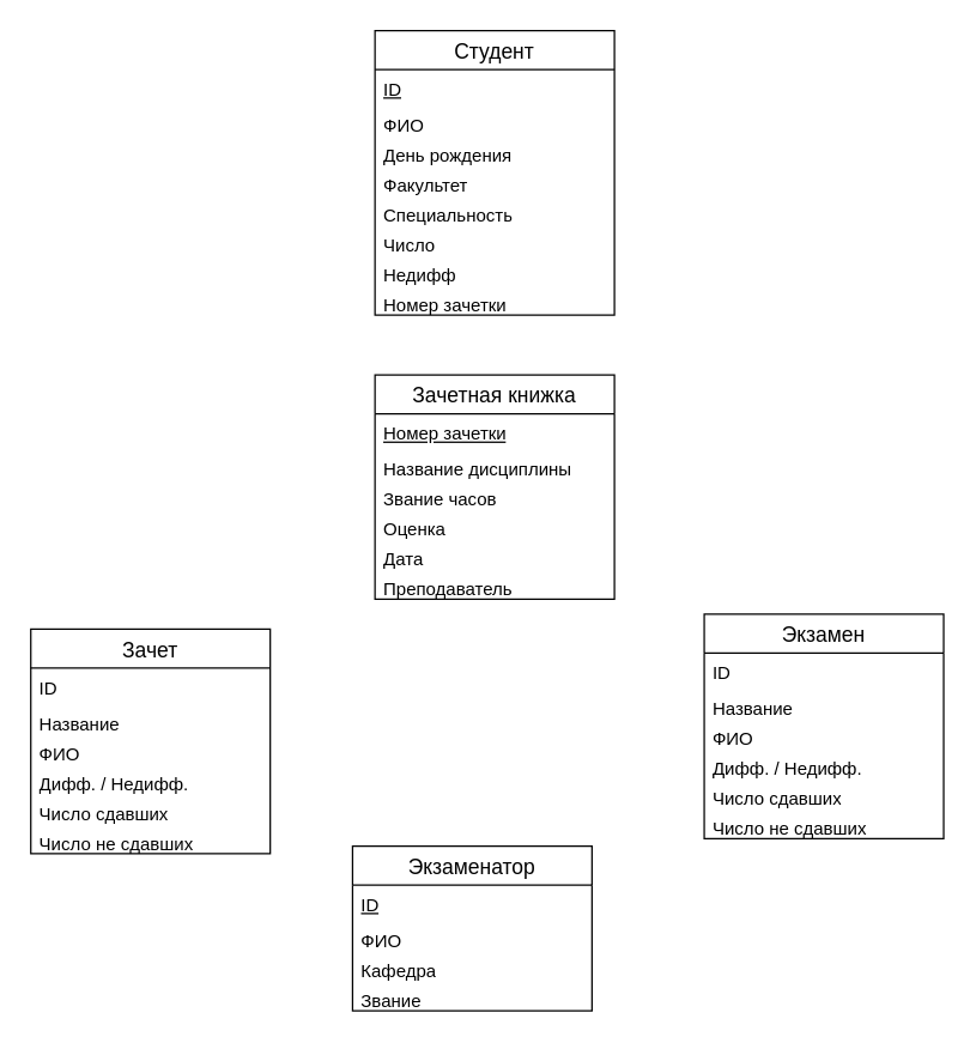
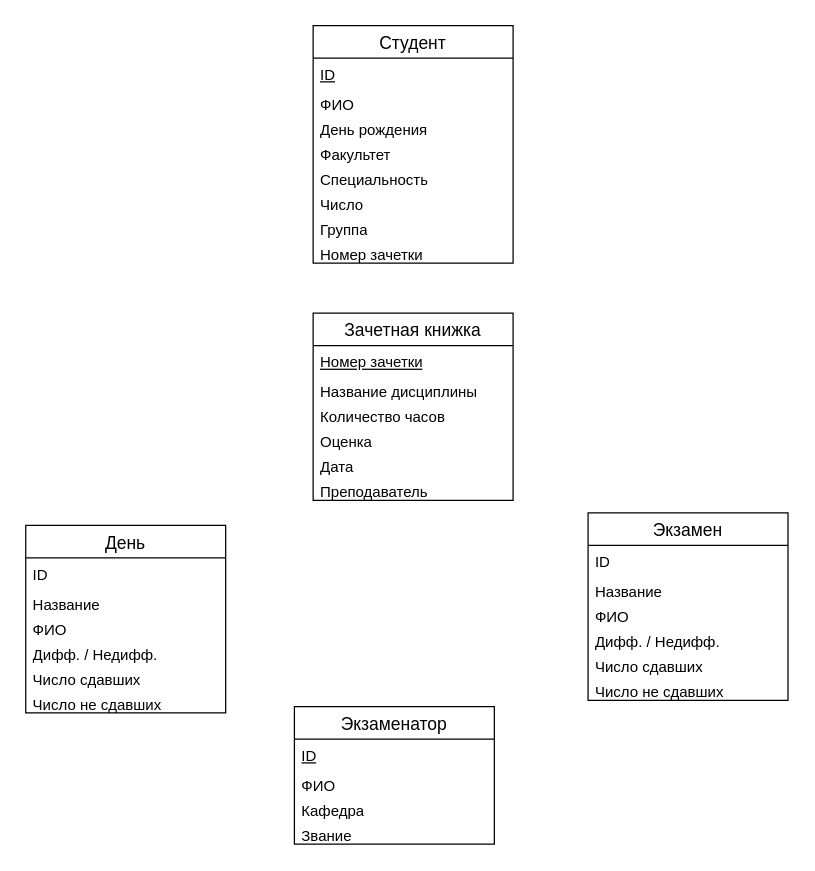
  <mxCell id="0" />
  <mxCell id="1" parent="0" />
  <mxCell id="2" value="Студент" style="swimlane;fontStyle=0;childLayout=stackLayout;horizontal=1;startSize=26;horizontalStack=0;resizeParent=1;resizeParentMax=0;resizeLast=0;collapsible=1;marginBottom=0;align=center;fontSize=14;" vertex="1" parent="1"><mxGeometry x="250" y="20" width="160" height="190" as="geometry" /></mxCell>
  <mxCell id="3" value="&lt;u&gt;ID&lt;/u&gt;" style="text;strokeColor=none;fillColor=none;spacingLeft=4;spacingRight=4;overflow=hidden;rotatable=0;points=[[0,0.5],[1,0.5]];portConstraint=eastwest;fontSize=12;whiteSpace=wrap;html=1;" vertex="1" parent="2"><mxGeometry y="26" width="160" height="24" as="geometry" /></mxCell>
  <mxCell id="4" value="ФИО" style="text;strokeColor=none;fillColor=none;spacingLeft=4;spacingRight=4;overflow=hidden;rotatable=0;points=[[0,0.5],[1,0.5]];portConstraint=eastwest;fontSize=12;whiteSpace=wrap;html=1;" vertex="1" parent="2"><mxGeometry y="50" width="160" height="20" as="geometry" /></mxCell>
  <mxCell id="5" value="День рождения" style="text;strokeColor=none;fillColor=none;spacingLeft=4;spacingRight=4;overflow=hidden;rotatable=0;points=[[0,0.5],[1,0.5]];portConstraint=eastwest;fontSize=12;whiteSpace=wrap;html=1;" vertex="1" parent="2"><mxGeometry y="70" width="160" height="20" as="geometry" /></mxCell>
  <mxCell id="6" value="Факультет" style="text;strokeColor=none;fillColor=none;spacingLeft=4;spacingRight=4;overflow=hidden;rotatable=0;points=[[0,0.5],[1,0.5]];portConstraint=eastwest;fontSize=12;whiteSpace=wrap;html=1;" vertex="1" parent="2"><mxGeometry y="90" width="160" height="20" as="geometry" /></mxCell>
  <mxCell id="7" value="Специальность" style="text;strokeColor=none;fillColor=none;spacingLeft=4;spacingRight=4;overflow=hidden;rotatable=0;points=[[0,0.5],[1,0.5]];portConstraint=eastwest;fontSize=12;whiteSpace=wrap;html=1;" vertex="1" parent="2"><mxGeometry y="110" width="160" height="20" as="geometry" /></mxCell>
  <mxCell id="8" value="Число" style="text;strokeColor=none;fillColor=none;spacingLeft=4;spacingRight=4;overflow=hidden;rotatable=0;points=[[0,0.5],[1,0.5]];portConstraint=eastwest;fontSize=12;whiteSpace=wrap;html=1;" vertex="1" parent="2"><mxGeometry y="130" width="160" height="20" as="geometry" /></mxCell>
- <mxCell id="9" value="Недифф" style="text;strokeColor=none;fillColor=none;spacingLeft=4;spacingRight=4;overflow=hidden;rotatable=0;points=[[0,0.5],[1,0.5]];portConstraint=eastwest;fontSize=12;whiteSpace=wrap;html=1;" vertex="1" parent="2"><mxGeometry y="150" width="160" height="20" as="geometry" /></mxCell>
+ <mxCell id="9" value="Группа" style="text;strokeColor=none;fillColor=none;spacingLeft=4;spacingRight=4;overflow=hidden;rotatable=0;points=[[0,0.5],[1,0.5]];portConstraint=eastwest;fontSize=12;whiteSpace=wrap;html=1;" vertex="1" parent="2"><mxGeometry y="150" width="160" height="20" as="geometry" /></mxCell>
  <mxCell id="10" value="Номер зачетки" style="text;strokeColor=none;fillColor=none;spacingLeft=4;spacingRight=4;overflow=hidden;rotatable=0;points=[[0,0.5],[1,0.5]];portConstraint=eastwest;fontSize=12;whiteSpace=wrap;html=1;" vertex="1" parent="2"><mxGeometry y="170" width="160" height="20" as="geometry" /></mxCell>
  <mxCell id="11" value="Зачетная книжка" style="swimlane;fontStyle=0;childLayout=stackLayout;horizontal=1;startSize=26;horizontalStack=0;resizeParent=1;resizeParentMax=0;resizeLast=0;collapsible=1;marginBottom=0;align=center;fontSize=14;" vertex="1" parent="1"><mxGeometry x="250" y="250" width="160" height="150" as="geometry" /></mxCell>
  <mxCell id="12" value="&lt;u&gt;Номер зачетки&lt;/u&gt;" style="text;strokeColor=none;fillColor=none;spacingLeft=4;spacingRight=4;overflow=hidden;rotatable=0;points=[[0,0.5],[1,0.5]];portConstraint=eastwest;fontSize=12;whiteSpace=wrap;html=1;" vertex="1" parent="11"><mxGeometry y="26" width="160" height="24" as="geometry" /></mxCell>
  <mxCell id="13" value="Название дисциплины" style="text;strokeColor=none;fillColor=none;spacingLeft=4;spacingRight=4;overflow=hidden;rotatable=0;points=[[0,0.5],[1,0.5]];portConstraint=eastwest;fontSize=12;whiteSpace=wrap;html=1;" vertex="1" parent="11"><mxGeometry y="50" width="160" height="20" as="geometry" /></mxCell>
- <mxCell id="14" value="Звание часов" style="text;strokeColor=none;fillColor=none;spacingLeft=4;spacingRight=4;overflow=hidden;rotatable=0;points=[[0,0.5],[1,0.5]];portConstraint=eastwest;fontSize=12;whiteSpace=wrap;html=1;" vertex="1" parent="11"><mxGeometry y="70" width="160" height="20" as="geometry" /></mxCell>
+ <mxCell id="14" value="Количество часов" style="text;strokeColor=none;fillColor=none;spacingLeft=4;spacingRight=4;overflow=hidden;rotatable=0;points=[[0,0.5],[1,0.5]];portConstraint=eastwest;fontSize=12;whiteSpace=wrap;html=1;" vertex="1" parent="11"><mxGeometry y="70" width="160" height="20" as="geometry" /></mxCell>
  <mxCell id="15" value="Оценка" style="text;strokeColor=none;fillColor=none;spacingLeft=4;spacingRight=4;overflow=hidden;rotatable=0;points=[[0,0.5],[1,0.5]];portConstraint=eastwest;fontSize=12;whiteSpace=wrap;html=1;" vertex="1" parent="11"><mxGeometry y="90" width="160" height="20" as="geometry" /></mxCell>
  <mxCell id="16" value="Дата" style="text;strokeColor=none;fillColor=none;spacingLeft=4;spacingRight=4;overflow=hidden;rotatable=0;points=[[0,0.5],[1,0.5]];portConstraint=eastwest;fontSize=12;whiteSpace=wrap;html=1;" vertex="1" parent="11"><mxGeometry y="110" width="160" height="20" as="geometry" /></mxCell>
  <mxCell id="17" value="Преподаватель" style="text;strokeColor=none;fillColor=none;spacingLeft=4;spacingRight=4;overflow=hidden;rotatable=0;points=[[0,0.5],[1,0.5]];portConstraint=eastwest;fontSize=12;whiteSpace=wrap;html=1;" vertex="1" parent="11"><mxGeometry y="130" width="160" height="20" as="geometry" /></mxCell>
- <mxCell id="18" value="Зачет" style="swimlane;fontStyle=0;childLayout=stackLayout;horizontal=1;startSize=26;horizontalStack=0;resizeParent=1;resizeParentMax=0;resizeLast=0;collapsible=1;marginBottom=0;align=center;fontSize=14;" vertex="1" parent="1"><mxGeometry x="20" y="420" width="160" height="150" as="geometry" /></mxCell>
+ <mxCell id="18" value="День" style="swimlane;fontStyle=0;childLayout=stackLayout;horizontal=1;startSize=26;horizontalStack=0;resizeParent=1;resizeParentMax=0;resizeLast=0;collapsible=1;marginBottom=0;align=center;fontSize=14;" vertex="1" parent="1"><mxGeometry x="20" y="420" width="160" height="150" as="geometry" /></mxCell>
  <mxCell id="19" value="ID" style="text;strokeColor=none;fillColor=none;spacingLeft=4;spacingRight=4;overflow=hidden;rotatable=0;points=[[0,0.5],[1,0.5]];portConstraint=eastwest;fontSize=12;whiteSpace=wrap;html=1;" vertex="1" parent="18"><mxGeometry y="26" width="160" height="24" as="geometry" /></mxCell>
  <mxCell id="20" value="Название&amp;nbsp;" style="text;strokeColor=none;fillColor=none;spacingLeft=4;spacingRight=4;overflow=hidden;rotatable=0;points=[[0,0.5],[1,0.5]];portConstraint=eastwest;fontSize=12;whiteSpace=wrap;html=1;" vertex="1" parent="18"><mxGeometry y="50" width="160" height="20" as="geometry" /></mxCell>
  <mxCell id="21" value="ФИО" style="text;strokeColor=none;fillColor=none;spacingLeft=4;spacingRight=4;overflow=hidden;rotatable=0;points=[[0,0.5],[1,0.5]];portConstraint=eastwest;fontSize=12;whiteSpace=wrap;html=1;" vertex="1" parent="18"><mxGeometry y="70" width="160" height="20" as="geometry" /></mxCell>
  <mxCell id="22" value="Дифф. / Недифф." style="text;strokeColor=none;fillColor=none;spacingLeft=4;spacingRight=4;overflow=hidden;rotatable=0;points=[[0,0.5],[1,0.5]];portConstraint=eastwest;fontSize=12;whiteSpace=wrap;html=1;" vertex="1" parent="18"><mxGeometry y="90" width="160" height="20" as="geometry" /></mxCell>
  <mxCell id="23" value="Число сдавших" style="text;strokeColor=none;fillColor=none;spacingLeft=4;spacingRight=4;overflow=hidden;rotatable=0;points=[[0,0.5],[1,0.5]];portConstraint=eastwest;fontSize=12;whiteSpace=wrap;html=1;" vertex="1" parent="18"><mxGeometry y="110" width="160" height="20" as="geometry" /></mxCell>
  <mxCell id="24" value="Число не сдавших" style="text;strokeColor=none;fillColor=none;spacingLeft=4;spacingRight=4;overflow=hidden;rotatable=0;points=[[0,0.5],[1,0.5]];portConstraint=eastwest;fontSize=12;whiteSpace=wrap;html=1;" vertex="1" parent="18"><mxGeometry y="130" width="160" height="20" as="geometry" /></mxCell>
  <mxCell id="25" value="Экзамен" style="swimlane;fontStyle=0;childLayout=stackLayout;horizontal=1;startSize=26;horizontalStack=0;resizeParent=1;resizeParentMax=0;resizeLast=0;collapsible=1;marginBottom=0;align=center;fontSize=14;" vertex="1" parent="1"><mxGeometry x="470" y="410" width="160" height="150" as="geometry" /></mxCell>
  <mxCell id="26" value="ID" style="text;strokeColor=none;fillColor=none;spacingLeft=4;spacingRight=4;overflow=hidden;rotatable=0;points=[[0,0.5],[1,0.5]];portConstraint=eastwest;fontSize=12;whiteSpace=wrap;html=1;" vertex="1" parent="25"><mxGeometry y="26" width="160" height="24" as="geometry" /></mxCell>
  <mxCell id="27" value="Название&amp;nbsp;" style="text;strokeColor=none;fillColor=none;spacingLeft=4;spacingRight=4;overflow=hidden;rotatable=0;points=[[0,0.5],[1,0.5]];portConstraint=eastwest;fontSize=12;whiteSpace=wrap;html=1;" vertex="1" parent="25"><mxGeometry y="50" width="160" height="20" as="geometry" /></mxCell>
  <mxCell id="28" value="ФИО" style="text;strokeColor=none;fillColor=none;spacingLeft=4;spacingRight=4;overflow=hidden;rotatable=0;points=[[0,0.5],[1,0.5]];portConstraint=eastwest;fontSize=12;whiteSpace=wrap;html=1;" vertex="1" parent="25"><mxGeometry y="70" width="160" height="20" as="geometry" /></mxCell>
  <mxCell id="29" value="Дифф. / Недифф." style="text;strokeColor=none;fillColor=none;spacingLeft=4;spacingRight=4;overflow=hidden;rotatable=0;points=[[0,0.5],[1,0.5]];portConstraint=eastwest;fontSize=12;whiteSpace=wrap;html=1;" vertex="1" parent="25"><mxGeometry y="90" width="160" height="20" as="geometry" /></mxCell>
  <mxCell id="30" value="Число сдавших" style="text;strokeColor=none;fillColor=none;spacingLeft=4;spacingRight=4;overflow=hidden;rotatable=0;points=[[0,0.5],[1,0.5]];portConstraint=eastwest;fontSize=12;whiteSpace=wrap;html=1;" vertex="1" parent="25"><mxGeometry y="110" width="160" height="20" as="geometry" /></mxCell>
  <mxCell id="31" value="Число не сдавших" style="text;strokeColor=none;fillColor=none;spacingLeft=4;spacingRight=4;overflow=hidden;rotatable=0;points=[[0,0.5],[1,0.5]];portConstraint=eastwest;fontSize=12;whiteSpace=wrap;html=1;" vertex="1" parent="25"><mxGeometry y="130" width="160" height="20" as="geometry" /></mxCell>
  <mxCell id="32" value="Экзаменатор" style="swimlane;fontStyle=0;childLayout=stackLayout;horizontal=1;startSize=26;horizontalStack=0;resizeParent=1;resizeParentMax=0;resizeLast=0;collapsible=1;marginBottom=0;align=center;fontSize=14;" vertex="1" parent="1"><mxGeometry x="235" y="565" width="160" height="110" as="geometry" /></mxCell>
  <mxCell id="33" value="&lt;u&gt;ID&lt;/u&gt;" style="text;strokeColor=none;fillColor=none;spacingLeft=4;spacingRight=4;overflow=hidden;rotatable=0;points=[[0,0.5],[1,0.5]];portConstraint=eastwest;fontSize=12;whiteSpace=wrap;html=1;" vertex="1" parent="32"><mxGeometry y="26" width="160" height="24" as="geometry" /></mxCell>
  <mxCell id="34" value="ФИО" style="text;strokeColor=none;fillColor=none;spacingLeft=4;spacingRight=4;overflow=hidden;rotatable=0;points=[[0,0.5],[1,0.5]];portConstraint=eastwest;fontSize=12;whiteSpace=wrap;html=1;" vertex="1" parent="32"><mxGeometry y="50" width="160" height="20" as="geometry" /></mxCell>
  <mxCell id="35" value="Кафедра" style="text;strokeColor=none;fillColor=none;spacingLeft=4;spacingRight=4;overflow=hidden;rotatable=0;points=[[0,0.5],[1,0.5]];portConstraint=eastwest;fontSize=12;whiteSpace=wrap;html=1;" vertex="1" parent="32"><mxGeometry y="70" width="160" height="20" as="geometry" /></mxCell>
  <mxCell id="36" value="Звание" style="text;strokeColor=none;fillColor=none;spacingLeft=4;spacingRight=4;overflow=hidden;rotatable=0;points=[[0,0.5],[1,0.5]];portConstraint=eastwest;fontSize=12;whiteSpace=wrap;html=1;" vertex="1" parent="32"><mxGeometry y="90" width="160" height="20" as="geometry" /></mxCell>
